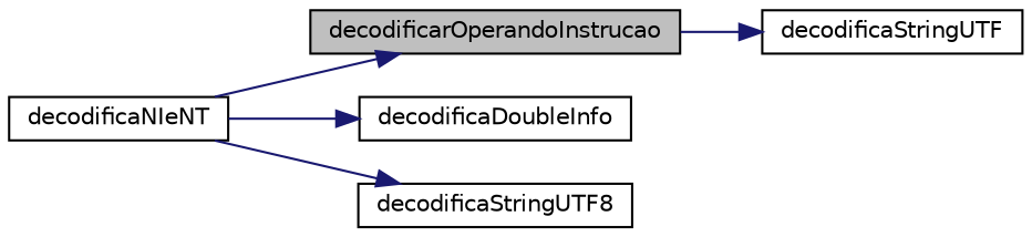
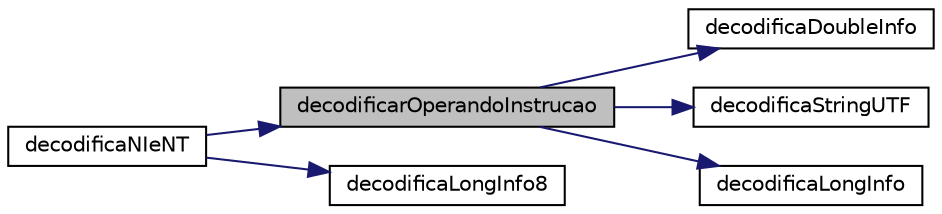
  digraph {
    rankdir=LR
    node [color=black fillcolor=white fontname=Helvetica fontsize=10 shape=record style=filled]
    edge [color=midnightblue fontname=Helvetica fontsize=10 labelfontname=Helvetica labelfontsize=10 style=solid]
    n1 [fillcolor=grey75 fontcolor=black height=0.2 label=decodificarOperandoInstrucao width=0.4]
    n2 [height=0.2 label=decodificaDoubleInfo width=0.4]
    n3 [height=0.2 label=decodificaStringUTF width=0.4]
+   n4 [height=0.2 label=decodificaLongInfo width=0.4]
    n5 [height=0.2 label=decodificaNIeNT width=0.4]
-   n6 [height=0.2 label=decodificaStringUTF8 width=0.4]
-   n5 -> n2
+   n6 [height=0.2 label=decodificaLongInfo8 width=0.4]
+   n1 -> n2
    n1 -> n3
+   n1 -> n4
    n5 -> n1
    n5 -> n6
  }
